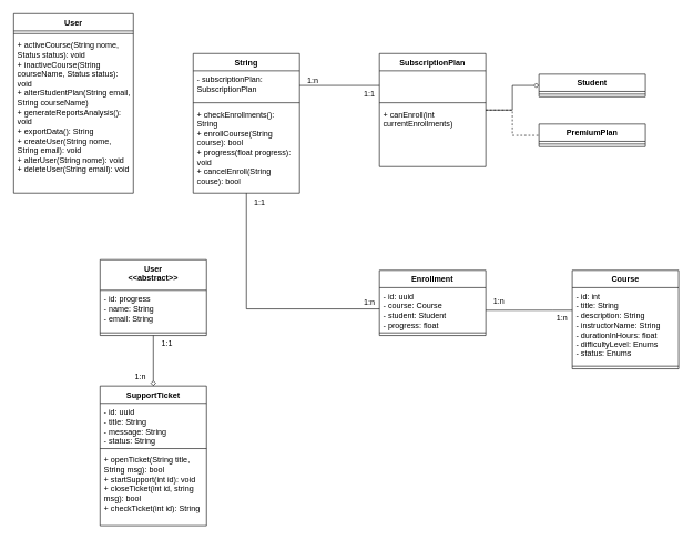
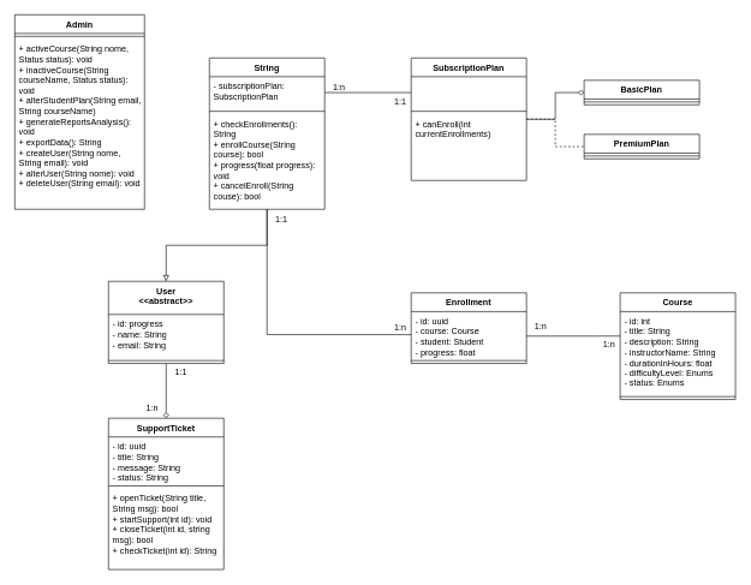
  <mxCell id="0" />
  <mxCell id="1" parent="0" />
  <mxCell id="2" value="Course" style="swimlane;fontStyle=1;align=center;verticalAlign=top;childLayout=stackLayout;horizontal=1;startSize=26;horizontalStack=0;resizeParent=1;resizeParentMax=0;resizeLast=0;collapsible=1;marginBottom=0;whiteSpace=wrap;html=1;" parent="1" vertex="1"><mxGeometry x="860" y="406" width="160" height="148" as="geometry" /></mxCell>
  <mxCell id="3" value="- id: int&lt;div&gt;- title: String&lt;/div&gt;&lt;div&gt;- description: String&lt;/div&gt;&lt;div&gt;- instructorName: String&lt;/div&gt;&lt;div&gt;- durationInHours: float&lt;/div&gt;&lt;div&gt;- difficultyLevel: Enums&lt;/div&gt;&lt;div&gt;- status: Enums&lt;/div&gt;" style="text;strokeColor=none;fillColor=none;align=left;verticalAlign=top;spacingLeft=4;spacingRight=4;overflow=hidden;rotatable=0;points=[[0,0.5],[1,0.5]];portConstraint=eastwest;whiteSpace=wrap;html=1;" parent="2" vertex="1"><mxGeometry y="26" width="160" height="114" as="geometry" /></mxCell>
  <mxCell id="4" value="" style="line;strokeWidth=1;fillColor=none;align=left;verticalAlign=middle;spacingTop=-1;spacingLeft=3;spacingRight=3;rotatable=0;labelPosition=right;points=[];portConstraint=eastwest;strokeColor=inherit;" parent="2" vertex="1"><mxGeometry y="140" width="160" height="8" as="geometry" /></mxCell>
  <mxCell id="5" style="edgeStyle=orthogonalEdgeStyle;rounded=0;orthogonalLoop=1;jettySize=auto;html=1;entryX=0.5;entryY=0;entryDx=0;entryDy=0;endArrow=diamond;endFill=0;" parent="1" source="6" target="27" edge="1"><mxGeometry relative="1" as="geometry" /></mxCell>
  <mxCell id="6" value="&lt;div&gt;User&lt;/div&gt;&lt;div&gt;&amp;lt;&amp;lt;abstract&amp;gt;&amp;gt;&lt;/div&gt;" style="swimlane;fontStyle=1;align=center;verticalAlign=top;childLayout=stackLayout;horizontal=1;startSize=46;horizontalStack=0;resizeParent=1;resizeParentMax=0;resizeLast=0;collapsible=1;marginBottom=0;whiteSpace=wrap;html=1;" parent="1" vertex="1"><mxGeometry x="150" y="390" width="160" height="114" as="geometry" /></mxCell>
  <mxCell id="7" value="- id: progress&lt;div&gt;- name: String&lt;/div&gt;&lt;div&gt;- email: String&lt;/div&gt;" style="text;strokeColor=none;fillColor=none;align=left;verticalAlign=top;spacingLeft=4;spacingRight=4;overflow=hidden;rotatable=0;points=[[0,0.5],[1,0.5]];portConstraint=eastwest;whiteSpace=wrap;html=1;" parent="6" vertex="1"><mxGeometry y="46" width="160" height="60" as="geometry" /></mxCell>
  <mxCell id="8" value="" style="line;strokeWidth=1;fillColor=none;align=left;verticalAlign=middle;spacingTop=-1;spacingLeft=3;spacingRight=3;rotatable=0;labelPosition=right;points=[];portConstraint=eastwest;strokeColor=inherit;" parent="6" vertex="1"><mxGeometry y="106" width="160" height="8" as="geometry" /></mxCell>
- <mxCell id="9" value="User" style="swimlane;fontStyle=1;align=center;verticalAlign=top;childLayout=stackLayout;horizontal=1;startSize=26;horizontalStack=0;resizeParent=1;resizeParentMax=0;resizeLast=0;collapsible=1;marginBottom=0;whiteSpace=wrap;html=1;" parent="1" vertex="1"><mxGeometry x="20" y="20" width="180" height="270" as="geometry" /></mxCell>
+ <mxCell id="9" value="Admin" style="swimlane;fontStyle=1;align=center;verticalAlign=top;childLayout=stackLayout;horizontal=1;startSize=26;horizontalStack=0;resizeParent=1;resizeParentMax=0;resizeLast=0;collapsible=1;marginBottom=0;whiteSpace=wrap;html=1;" parent="1" vertex="1"><mxGeometry x="20" y="20" width="180" height="270" as="geometry" /></mxCell>
  <mxCell id="10" value="" style="line;strokeWidth=1;fillColor=none;align=left;verticalAlign=middle;spacingTop=-1;spacingLeft=3;spacingRight=3;rotatable=0;labelPosition=right;points=[];portConstraint=eastwest;strokeColor=inherit;" parent="9" vertex="1"><mxGeometry y="26" width="180" height="8" as="geometry" /></mxCell>
  <mxCell id="11" value="+ activeCourse(String nome, Status status): void&lt;div&gt;+ inactiveCourse(String courseName, Status status): void&lt;/div&gt;&lt;div&gt;+ alterStudentPlan(String email, String courseName)&lt;/div&gt;&lt;div&gt;+ generateReportsAnalysis(): void&lt;/div&gt;&lt;div&gt;+ exportData(): String&lt;/div&gt;&lt;div&gt;+ createUser(String nome, String email): void&lt;div&gt;+ alterUser(String nome): void&lt;/div&gt;&lt;div&gt;+ deleteUser(String email): void&lt;/div&gt;&lt;br&gt;&lt;/div&gt;" style="text;strokeColor=none;fillColor=none;align=left;verticalAlign=top;spacingLeft=4;spacingRight=4;overflow=hidden;rotatable=0;points=[[0,0.5],[1,0.5]];portConstraint=eastwest;whiteSpace=wrap;html=1;" parent="9" vertex="1"><mxGeometry y="34" width="180" height="236" as="geometry" /></mxCell>
+ <mxCell id="12" style="edgeStyle=orthogonalEdgeStyle;rounded=0;orthogonalLoop=1;jettySize=auto;html=1;entryX=0.5;entryY=0;entryDx=0;entryDy=0;endArrow=block;endFill=0;" parent="1" source="14" target="6" edge="1"><mxGeometry relative="1" as="geometry" /></mxCell>
  <mxCell id="13" style="edgeStyle=orthogonalEdgeStyle;rounded=0;orthogonalLoop=1;jettySize=auto;html=1;entryX=0;entryY=0.5;entryDx=0;entryDy=0;endArrow=none;endFill=0;" edge="1" parent="1" source="14" target="25"><mxGeometry relative="1" as="geometry" /></mxCell>
  <mxCell id="14" value="String" style="swimlane;fontStyle=1;align=center;verticalAlign=top;childLayout=stackLayout;horizontal=1;startSize=26;horizontalStack=0;resizeParent=1;resizeParentMax=0;resizeLast=0;collapsible=1;marginBottom=0;whiteSpace=wrap;html=1;" parent="1" vertex="1"><mxGeometry x="290" y="80" width="160" height="210" as="geometry" /></mxCell>
  <mxCell id="15" value="- subscriptionPlan: SubscriptionPlan" style="text;strokeColor=none;fillColor=none;align=left;verticalAlign=top;spacingLeft=4;spacingRight=4;overflow=hidden;rotatable=0;points=[[0,0.5],[1,0.5]];portConstraint=eastwest;whiteSpace=wrap;html=1;" parent="14" vertex="1"><mxGeometry y="26" width="160" height="44" as="geometry" /></mxCell>
  <mxCell id="16" value="" style="line;strokeWidth=1;fillColor=none;align=left;verticalAlign=middle;spacingTop=-1;spacingLeft=3;spacingRight=3;rotatable=0;labelPosition=right;points=[];portConstraint=eastwest;strokeColor=inherit;" parent="14" vertex="1"><mxGeometry y="70" width="160" height="8" as="geometry" /></mxCell>
  <mxCell id="17" value="+ checkEnrollments(): String&lt;div&gt;+ enrollCourse(String course): bool&lt;/div&gt;&lt;div&gt;+ progress(float progress): void&lt;/div&gt;&lt;div&gt;+ cancelEnroll(String couse): bool&lt;/div&gt;&lt;div&gt;&lt;div&gt;&lt;br&gt;&lt;/div&gt;&lt;/div&gt;" style="text;strokeColor=none;fillColor=none;align=left;verticalAlign=top;spacingLeft=4;spacingRight=4;overflow=hidden;rotatable=0;points=[[0,0.5],[1,0.5]];portConstraint=eastwest;whiteSpace=wrap;html=1;" parent="14" vertex="1"><mxGeometry y="78" width="160" height="132" as="geometry" /></mxCell>
  <mxCell id="18" style="edgeStyle=orthogonalEdgeStyle;rounded=0;orthogonalLoop=1;jettySize=auto;html=1;endArrow=none;endFill=0;dashed=1;" edge="1" parent="1" source="20" target="43"><mxGeometry relative="1" as="geometry" /></mxCell>
  <mxCell id="19" style="edgeStyle=orthogonalEdgeStyle;rounded=0;orthogonalLoop=1;jettySize=auto;html=1;entryX=0;entryY=0.5;entryDx=0;entryDy=0;endArrow=diamond;endFill=0;" edge="1" parent="1" source="20" target="41"><mxGeometry relative="1" as="geometry" /></mxCell>
  <mxCell id="20" value="SubscriptionPlan" style="swimlane;fontStyle=1;align=center;verticalAlign=top;childLayout=stackLayout;horizontal=1;startSize=26;horizontalStack=0;resizeParent=1;resizeParentMax=0;resizeLast=0;collapsible=1;marginBottom=0;whiteSpace=wrap;html=1;" parent="1" vertex="1"><mxGeometry x="570" y="80" width="160" height="170" as="geometry" /></mxCell>
  <mxCell id="21" value="&lt;div&gt;&lt;br&gt;&lt;/div&gt;" style="text;strokeColor=none;fillColor=none;align=left;verticalAlign=top;spacingLeft=4;spacingRight=4;overflow=hidden;rotatable=0;points=[[0,0.5],[1,0.5]];portConstraint=eastwest;whiteSpace=wrap;html=1;" parent="20" vertex="1"><mxGeometry y="26" width="160" height="44" as="geometry" /></mxCell>
  <mxCell id="22" value="" style="line;strokeWidth=1;fillColor=none;align=left;verticalAlign=middle;spacingTop=-1;spacingLeft=3;spacingRight=3;rotatable=0;labelPosition=right;points=[];portConstraint=eastwest;strokeColor=inherit;" parent="20" vertex="1"><mxGeometry y="70" width="160" height="8" as="geometry" /></mxCell>
  <mxCell id="23" value="+ canEnroll(int currentEnrollments)" style="text;strokeColor=none;fillColor=none;align=left;verticalAlign=top;spacingLeft=4;spacingRight=4;overflow=hidden;rotatable=0;points=[[0,0.5],[1,0.5]];portConstraint=eastwest;whiteSpace=wrap;html=1;" parent="20" vertex="1"><mxGeometry y="78" width="160" height="92" as="geometry" /></mxCell>
  <mxCell id="24" value="Enrollment" style="swimlane;fontStyle=1;align=center;verticalAlign=top;childLayout=stackLayout;horizontal=1;startSize=26;horizontalStack=0;resizeParent=1;resizeParentMax=0;resizeLast=0;collapsible=1;marginBottom=0;whiteSpace=wrap;html=1;" parent="1" vertex="1"><mxGeometry x="570" y="406" width="160" height="98" as="geometry" /></mxCell>
  <mxCell id="25" value="&lt;div&gt;- id: uuid&lt;/div&gt;&lt;div&gt;- course: Course&lt;/div&gt;&lt;div&gt;- student: Student&lt;/div&gt;&lt;div&gt;- progress: float&lt;/div&gt;&lt;div&gt;&lt;br&gt;&lt;/div&gt;" style="text;strokeColor=none;fillColor=none;align=left;verticalAlign=top;spacingLeft=4;spacingRight=4;overflow=hidden;rotatable=0;points=[[0,0.5],[1,0.5]];portConstraint=eastwest;whiteSpace=wrap;html=1;" parent="24" vertex="1"><mxGeometry y="26" width="160" height="64" as="geometry" /></mxCell>
  <mxCell id="26" value="" style="line;strokeWidth=1;fillColor=none;align=left;verticalAlign=middle;spacingTop=-1;spacingLeft=3;spacingRight=3;rotatable=0;labelPosition=right;points=[];portConstraint=eastwest;strokeColor=inherit;" parent="24" vertex="1"><mxGeometry y="90" width="160" height="8" as="geometry" /></mxCell>
  <mxCell id="27" value="SupportTicket" style="swimlane;fontStyle=1;align=center;verticalAlign=top;childLayout=stackLayout;horizontal=1;startSize=26;horizontalStack=0;resizeParent=1;resizeParentMax=0;resizeLast=0;collapsible=1;marginBottom=0;whiteSpace=wrap;html=1;" parent="1" vertex="1"><mxGeometry x="150" y="580" width="160" height="210" as="geometry" /></mxCell>
  <mxCell id="28" value="&lt;div&gt;- id: uuid&lt;/div&gt;- title: String&lt;div&gt;- message: String&lt;/div&gt;&lt;div&gt;- status: String&lt;/div&gt;" style="text;strokeColor=none;fillColor=none;align=left;verticalAlign=top;spacingLeft=4;spacingRight=4;overflow=hidden;rotatable=0;points=[[0,0.5],[1,0.5]];portConstraint=eastwest;whiteSpace=wrap;html=1;" parent="27" vertex="1"><mxGeometry y="26" width="160" height="64" as="geometry" /></mxCell>
  <mxCell id="29" value="" style="line;strokeWidth=1;fillColor=none;align=left;verticalAlign=middle;spacingTop=-1;spacingLeft=3;spacingRight=3;rotatable=0;labelPosition=right;points=[];portConstraint=eastwest;strokeColor=inherit;" parent="27" vertex="1"><mxGeometry y="90" width="160" height="8" as="geometry" /></mxCell>
  <mxCell id="30" value="+ openTicket(String title, String msg): bool&lt;div&gt;+ startSupport(int id): void&lt;/div&gt;&lt;div&gt;+ closeTicket(int id, string&amp;nbsp;&lt;/div&gt;&lt;div&gt;msg): bool&lt;/div&gt;&lt;div&gt;+ checkTicket(int id): String&lt;/div&gt;" style="text;strokeColor=none;fillColor=none;align=left;verticalAlign=top;spacingLeft=4;spacingRight=4;overflow=hidden;rotatable=0;points=[[0,0.5],[1,0.5]];portConstraint=eastwest;whiteSpace=wrap;html=1;" parent="27" vertex="1"><mxGeometry y="98" width="160" height="112" as="geometry" /></mxCell>
  <mxCell id="31" style="edgeStyle=orthogonalEdgeStyle;rounded=0;orthogonalLoop=1;jettySize=auto;html=1;endArrow=none;endFill=0;" parent="1" source="21" target="15" edge="1"><mxGeometry relative="1" as="geometry" /></mxCell>
  <mxCell id="32" value="1:1" style="text;html=1;align=center;verticalAlign=middle;whiteSpace=wrap;rounded=0;" parent="1" vertex="1"><mxGeometry x="540" y="126" width="30" height="30" as="geometry" /></mxCell>
  <mxCell id="33" value="1:n" style="text;html=1;align=center;verticalAlign=middle;whiteSpace=wrap;rounded=0;" parent="1" vertex="1"><mxGeometry x="450" y="106" width="40" height="30" as="geometry" /></mxCell>
  <mxCell id="34" value="1:1" style="text;html=1;align=center;verticalAlign=middle;whiteSpace=wrap;rounded=0;" parent="1" vertex="1"><mxGeometry x="231" y="501" width="40" height="30" as="geometry" /></mxCell>
  <mxCell id="35" value="1:n" style="text;html=1;align=center;verticalAlign=middle;whiteSpace=wrap;rounded=0;" parent="1" vertex="1"><mxGeometry x="191" y="551" width="40" height="30" as="geometry" /></mxCell>
  <mxCell id="36" value="1:n" style="text;html=1;align=center;verticalAlign=middle;whiteSpace=wrap;rounded=0;" parent="1" vertex="1"><mxGeometry x="730" y="438" width="40" height="30" as="geometry" /></mxCell>
  <mxCell id="37" value="1:1" style="text;html=1;align=center;verticalAlign=middle;whiteSpace=wrap;rounded=0;" parent="1" vertex="1"><mxGeometry x="370" y="290" width="40" height="30" as="geometry" /></mxCell>
  <mxCell id="38" value="1:n" style="text;html=1;align=center;verticalAlign=middle;whiteSpace=wrap;rounded=0;" parent="1" vertex="1"><mxGeometry x="535" y="440" width="40" height="30" as="geometry" /></mxCell>
  <mxCell id="39" value="1:n" style="text;html=1;align=center;verticalAlign=middle;whiteSpace=wrap;rounded=0;" parent="1" vertex="1"><mxGeometry x="825" y="463" width="40" height="30" as="geometry" /></mxCell>
  <mxCell id="40" style="edgeStyle=orthogonalEdgeStyle;rounded=0;orthogonalLoop=1;jettySize=auto;html=1;endArrow=none;endFill=0;" edge="1" parent="1" source="25" target="3"><mxGeometry relative="1" as="geometry"><Array as="points"><mxPoint x="830" y="466" /><mxPoint x="830" y="466" /></Array></mxGeometry></mxCell>
- <mxCell id="41" value="Student" style="swimlane;fontStyle=1;align=center;verticalAlign=top;childLayout=stackLayout;horizontal=1;startSize=26;horizontalStack=0;resizeParent=1;resizeParentMax=0;resizeLast=0;collapsible=1;marginBottom=0;whiteSpace=wrap;html=1;" vertex="1" parent="1"><mxGeometry x="810" y="111" width="160" height="34" as="geometry" /></mxCell>
+ <mxCell id="41" value="BasicPlan" style="swimlane;fontStyle=1;align=center;verticalAlign=top;childLayout=stackLayout;horizontal=1;startSize=26;horizontalStack=0;resizeParent=1;resizeParentMax=0;resizeLast=0;collapsible=1;marginBottom=0;whiteSpace=wrap;html=1;" vertex="1" parent="1"><mxGeometry x="810" y="111" width="160" height="34" as="geometry" /></mxCell>
  <mxCell id="42" value="" style="line;strokeWidth=1;fillColor=none;align=left;verticalAlign=middle;spacingTop=-1;spacingLeft=3;spacingRight=3;rotatable=0;labelPosition=right;points=[];portConstraint=eastwest;strokeColor=inherit;" vertex="1" parent="41"><mxGeometry y="26" width="160" height="8" as="geometry" /></mxCell>
  <mxCell id="43" value="PremiumPlan" style="swimlane;fontStyle=1;align=center;verticalAlign=top;childLayout=stackLayout;horizontal=1;startSize=26;horizontalStack=0;resizeParent=1;resizeParentMax=0;resizeLast=0;collapsible=1;marginBottom=0;whiteSpace=wrap;html=1;" vertex="1" parent="1"><mxGeometry x="810" y="186" width="160" height="34" as="geometry" /></mxCell>
  <mxCell id="44" value="" style="line;strokeWidth=1;fillColor=none;align=left;verticalAlign=middle;spacingTop=-1;spacingLeft=3;spacingRight=3;rotatable=0;labelPosition=right;points=[];portConstraint=eastwest;strokeColor=inherit;" vertex="1" parent="43"><mxGeometry y="26" width="160" height="8" as="geometry" /></mxCell>
